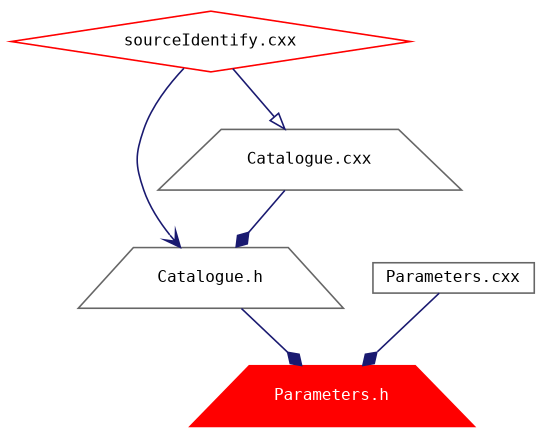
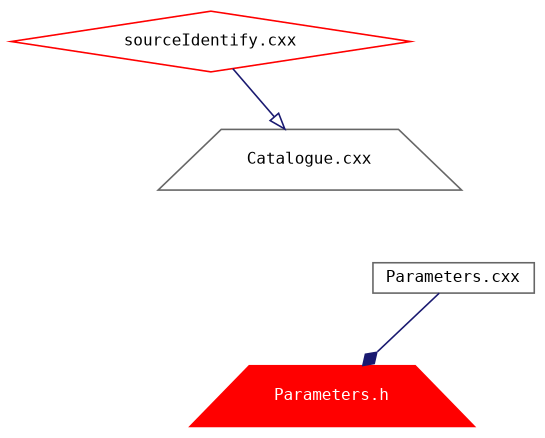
  digraph {
    fontname="DejaVu Sans Mono"
    node [color=gray40 fontname="DejaVu Sans Mono" fontsize=10 shape=trapezium]
    edge [arrowhead=diamond color=midnightblue fontname="DejaVu Sans Mono" fontsize=10 style=solid]
    n1 [color=red fontcolor=white height=0.2 label="Parameters.h" style=filled width=0.4]
-   n2 [height=0.2 label="Catalogue.h" width=0.4]
    n3 [height=0.2 label="Catalogue.cxx" width=0.4]
    n4 [color=red height=0.2 label="sourceIdentify.cxx" shape=diamond width=0.4]
    n5 [height=0.2 label="Parameters.cxx" shape=box width=0.4]
-   n2 -> n1
-   n3 -> n2
-   n4 -> n2 [arrowhead=vee]
    n4 -> n3 [arrowhead=onormal]
    n5 -> n1
  }
